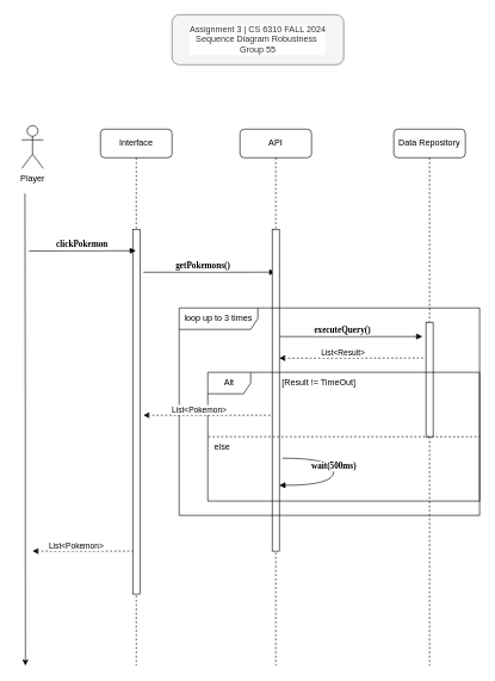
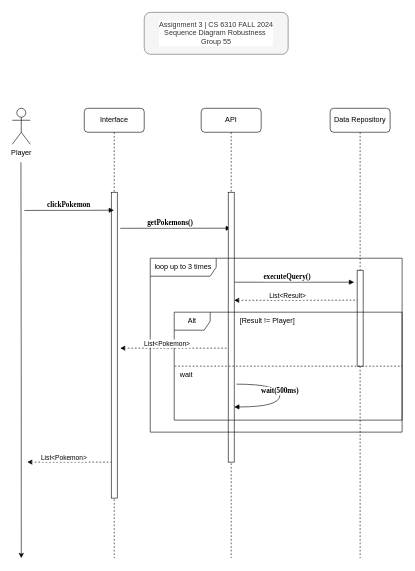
  <mxCell id="0" />
  <mxCell id="1" parent="0" />
- <mxCell id="2" value="&lt;div&gt;Player&lt;/div&gt;" style="shape=umlActor;verticalLabelPosition=bottom;verticalAlign=top;html=1;labelBackgroundColor=default;" vertex="1" parent="1"><mxGeometry x="30" y="175" width="30" height="60" as="geometry" /></mxCell>
+ <mxCell id="2" value="&lt;div&gt;Player&lt;/div&gt;" style="shape=umlActor;verticalLabelPosition=bottom;verticalAlign=top;html=1;labelBackgroundColor=default;" vertex="1" parent="1"><mxGeometry x="20" y="180" width="30" height="60" as="geometry" /></mxCell>
  <mxCell id="3" value="&lt;font face=&quot;Helvetica&quot;&gt;&lt;span style=&quot;background-color: rgb(251, 251, 251);&quot;&gt;Interface&lt;/span&gt;&lt;/font&gt;" style="shape=umlLifeline;perimeter=lifelinePerimeter;whiteSpace=wrap;html=1;container=1;collapsible=0;recursiveResize=0;outlineConnect=0;rounded=1;shadow=0;comic=0;labelBackgroundColor=default;strokeWidth=1;fontFamily=Verdana;fontSize=12;align=center;movable=1;resizable=1;rotatable=1;deletable=1;editable=1;locked=0;connectable=1;" vertex="1" parent="1"><mxGeometry x="140" y="180" width="100" height="750" as="geometry" /></mxCell>
  <mxCell id="4" value="" style="html=1;points=[];perimeter=orthogonalPerimeter;rounded=0;shadow=0;comic=0;labelBackgroundColor=default;strokeWidth=1;fontFamily=Verdana;fontSize=12;align=center;" vertex="1" parent="3"><mxGeometry x="45" y="140" width="10" height="510" as="geometry" /></mxCell>
  <mxCell id="5" value="&lt;font face=&quot;Helvetica&quot;&gt;&lt;span style=&quot;font-size: 11px; text-wrap: wrap;&quot;&gt;List&amp;lt;Pokemon&amp;gt;&lt;/span&gt;&lt;/font&gt;" style="html=1;verticalAlign=bottom;endArrow=none;labelBackgroundColor=default;fontFamily=Verdana;fontSize=12;edgeStyle=elbowEdgeStyle;elbow=vertical;dashed=1;startArrow=classic;startFill=1;endFill=0;" edge="1" parent="3"><mxGeometry x="-0.133" y="-2" relative="1" as="geometry"><mxPoint x="-95" y="590" as="sourcePoint" /><mxPoint x="45" y="590" as="targetPoint" /><mxPoint as="offset" /></mxGeometry></mxCell>
  <mxCell id="6" value="" style="html=1;verticalAlign=bottom;endArrow=block;labelBackgroundColor=default;fontFamily=Verdana;fontSize=12;edgeStyle=elbowEdgeStyle;elbow=vertical;" edge="1" parent="3" target="8"><mxGeometry x="-0.423" relative="1" as="geometry"><mxPoint x="60" y="200.11" as="sourcePoint" /><mxPoint x="210" y="200.76" as="targetPoint" /><mxPoint as="offset" /></mxGeometry></mxCell>
  <mxCell id="7" value="&lt;font face=&quot;Verdana&quot;&gt;&lt;span style=&quot;font-size: 12px;&quot;&gt;&lt;b&gt;getPokemons()&lt;/b&gt;&lt;/span&gt;&lt;/font&gt;" style="edgeLabel;html=1;align=center;verticalAlign=middle;resizable=0;points=[];labelBackgroundColor=default;" vertex="1" connectable="0" parent="6"><mxGeometry x="-0.466" y="1" relative="1" as="geometry"><mxPoint x="34" y="-9" as="offset" /></mxGeometry></mxCell>
  <mxCell id="8" value="&lt;font face=&quot;Helvetica&quot;&gt;&lt;span style=&quot;background-color: rgb(251, 251, 251);&quot;&gt;API&lt;/span&gt;&lt;/font&gt;" style="shape=umlLifeline;perimeter=lifelinePerimeter;whiteSpace=wrap;html=1;container=1;collapsible=0;recursiveResize=0;outlineConnect=0;rounded=1;shadow=0;comic=0;labelBackgroundColor=default;strokeWidth=1;fontFamily=Verdana;fontSize=12;align=center;movable=1;resizable=1;rotatable=1;deletable=1;editable=1;locked=0;connectable=1;" vertex="1" parent="1"><mxGeometry x="335" y="180" width="100" height="750" as="geometry" /></mxCell>
  <mxCell id="9" value="" style="html=1;points=[];perimeter=orthogonalPerimeter;rounded=0;shadow=0;comic=0;labelBackgroundColor=default;strokeWidth=1;fontFamily=Verdana;fontSize=12;align=center;" vertex="1" parent="8"><mxGeometry x="45" y="140" width="10" height="450" as="geometry" /></mxCell>
  <mxCell id="10" value="&lt;font face=&quot;Helvetica&quot;&gt;&lt;span style=&quot;background-color: rgb(251, 251, 251);&quot;&gt;Data Repository&lt;/span&gt;&lt;/font&gt;" style="shape=umlLifeline;perimeter=lifelinePerimeter;whiteSpace=wrap;html=1;container=1;collapsible=0;recursiveResize=0;outlineConnect=0;rounded=1;shadow=0;comic=0;labelBackgroundColor=default;strokeWidth=1;fontFamily=Verdana;fontSize=12;align=center;movable=1;resizable=1;rotatable=1;deletable=1;editable=1;locked=0;connectable=1;" vertex="1" parent="1"><mxGeometry x="550" y="180" width="100" height="750" as="geometry" /></mxCell>
  <mxCell id="11" value="" style="html=1;points=[];perimeter=orthogonalPerimeter;rounded=0;shadow=0;comic=0;labelBackgroundColor=default;strokeWidth=1;fontFamily=Verdana;fontSize=12;align=center;" vertex="1" parent="10"><mxGeometry x="45" y="270" width="10" height="160" as="geometry" /></mxCell>
  <mxCell id="12" style="edgeStyle=orthogonalEdgeStyle;rounded=0;orthogonalLoop=1;jettySize=auto;html=1;labelBackgroundColor=default;" edge="1" parent="1"><mxGeometry relative="1" as="geometry"><mxPoint x="35" y="930" as="targetPoint" /><mxPoint x="34.41" y="270" as="sourcePoint" /></mxGeometry></mxCell>
  <mxCell id="13" value="Assignment 3 | CS 6310 FALL 2024&lt;div&gt;Sequence Diagram Robustness&amp;nbsp;&lt;/div&gt;&lt;div&gt;Group 55&lt;/div&gt;" style="rounded=1;whiteSpace=wrap;html=1;fillColor=#f5f5f5;fontColor=#333333;strokeColor=#666666;labelBackgroundColor=default;" vertex="1" parent="1"><mxGeometry x="240" y="20" width="240" height="70" as="geometry" /></mxCell>
  <mxCell id="14" value="" style="html=1;verticalAlign=bottom;endArrow=block;labelBackgroundColor=default;fontFamily=Verdana;fontSize=12;edgeStyle=elbowEdgeStyle;elbow=vertical;" edge="1" parent="1" target="3"><mxGeometry x="-0.423" relative="1" as="geometry"><mxPoint x="40" y="350.35" as="sourcePoint" /><mxPoint x="170" y="350" as="targetPoint" /><mxPoint as="offset" /></mxGeometry></mxCell>
  <mxCell id="15" value="&lt;font face=&quot;Verdana&quot;&gt;&lt;span style=&quot;font-size: 12px;&quot;&gt;&lt;b&gt;clickPokemon&lt;/b&gt;&lt;/span&gt;&lt;/font&gt;" style="edgeLabel;html=1;align=center;verticalAlign=middle;resizable=0;points=[];labelBackgroundColor=default;" vertex="1" connectable="0" parent="14"><mxGeometry x="-0.466" y="1" relative="1" as="geometry"><mxPoint x="34" y="-9" as="offset" /></mxGeometry></mxCell>
  <mxCell id="16" value="" style="html=1;verticalAlign=bottom;endArrow=block;labelBackgroundColor=default;fontFamily=Verdana;fontSize=12;edgeStyle=elbowEdgeStyle;elbow=vertical;" edge="1" parent="1"><mxGeometry x="-0.423" relative="1" as="geometry"><mxPoint x="390.68" y="470" as="sourcePoint" /><mxPoint x="590" y="470" as="targetPoint" /><mxPoint as="offset" /></mxGeometry></mxCell>
  <mxCell id="17" value="&lt;font face=&quot;Verdana&quot;&gt;&lt;span style=&quot;font-size: 12px;&quot;&gt;&lt;b&gt;executeQuery()&lt;/b&gt;&lt;/span&gt;&lt;/font&gt;" style="edgeLabel;html=1;align=center;verticalAlign=middle;resizable=0;points=[];labelBackgroundColor=default;" vertex="1" connectable="0" parent="16"><mxGeometry x="-0.466" y="1" relative="1" as="geometry"><mxPoint x="34" y="-9" as="offset" /></mxGeometry></mxCell>
  <mxCell id="18" value="loop up to 3 times" style="shape=umlFrame;whiteSpace=wrap;html=1;pointerEvents=0;width=110;height=30;" vertex="1" parent="1"><mxGeometry x="250" y="430" width="420" height="290" as="geometry" /></mxCell>
  <mxCell id="19" value="&lt;b&gt;wait(500ms)&lt;/b&gt;" style="html=1;verticalAlign=bottom;endArrow=block;labelBackgroundColor=default;fontFamily=Verdana;fontSize=12;elbow=vertical;edgeStyle=orthogonalEdgeStyle;curved=1;exitX=0.9;exitY=0.051;exitPerimeter=0;exitDx=0;exitDy=0;" edge="1" parent="1"><mxGeometry relative="1" as="geometry"><mxPoint x="394" y="640" as="sourcePoint" /><mxPoint x="390" y="678" as="targetPoint" /><Array as="points"><mxPoint x="466" y="640" /><mxPoint x="466" y="678" /></Array></mxGeometry></mxCell>
  <mxCell id="20" value="Alt" style="shape=umlFrame;whiteSpace=wrap;html=1;pointerEvents=0;" vertex="1" parent="1"><mxGeometry x="290" y="520" width="380" height="180" as="geometry" /></mxCell>
  <mxCell id="21" value="&lt;font face=&quot;Helvetica&quot;&gt;&lt;span style=&quot;font-size: 11px; text-wrap: wrap;&quot;&gt;List&amp;lt;Result&amp;gt;&lt;/span&gt;&lt;/font&gt;" style="html=1;verticalAlign=bottom;endArrow=none;labelBackgroundColor=default;fontFamily=Verdana;fontSize=12;edgeStyle=elbowEdgeStyle;elbow=vertical;dashed=1;startArrow=classic;startFill=1;endFill=0;" edge="1" parent="1"><mxGeometry x="-0.13" y="-2" relative="1" as="geometry"><mxPoint x="390" y="500.22" as="sourcePoint" /><mxPoint x="595" y="500.26" as="targetPoint" /><mxPoint as="offset" /></mxGeometry></mxCell>
  <mxCell id="22" value="" style="endArrow=none;dashed=1;html=1;rounded=0;exitX=0.002;exitY=0.447;exitDx=0;exitDy=0;exitPerimeter=0;" edge="1" parent="1"><mxGeometry width="50" height="50" relative="1" as="geometry"><mxPoint x="290.76" y="610" as="sourcePoint" /><mxPoint x="670" y="610.07" as="targetPoint" /></mxGeometry></mxCell>
- <mxCell id="23" value="[Result != TimeOut]" style="text;html=1;align=center;verticalAlign=middle;resizable=0;points=[];autosize=1;strokeColor=none;fillColor=none;" vertex="1" parent="1"><mxGeometry x="380" y="520" width="130" height="30" as="geometry" /></mxCell>
- <mxCell id="24" value="else" style="text;html=1;align=center;verticalAlign=middle;resizable=0;points=[];autosize=1;strokeColor=none;fillColor=none;" vertex="1" parent="1"><mxGeometry x="285" y="610" width="50" height="30" as="geometry" /></mxCell>
+ <mxCell id="23" value="[Result != Player]" style="text;html=1;align=center;verticalAlign=middle;resizable=0;points=[];autosize=1;strokeColor=none;fillColor=none;" vertex="1" parent="1"><mxGeometry x="380" y="520" width="130" height="30" as="geometry" /></mxCell>
+ <mxCell id="24" value="wait" style="text;html=1;align=center;verticalAlign=middle;resizable=0;points=[];autosize=1;strokeColor=none;fillColor=none;" vertex="1" parent="1"><mxGeometry x="285" y="610" width="50" height="30" as="geometry" /></mxCell>
  <mxCell id="25" value="&lt;font face=&quot;Helvetica&quot;&gt;&lt;span style=&quot;font-size: 11px; text-wrap: wrap;&quot;&gt;List&amp;lt;Pokemon&amp;gt;&lt;/span&gt;&lt;/font&gt;" style="html=1;verticalAlign=bottom;endArrow=none;labelBackgroundColor=default;fontFamily=Verdana;fontSize=12;edgeStyle=elbowEdgeStyle;elbow=vertical;dashed=1;startArrow=classic;startFill=1;endFill=0;" edge="1" parent="1"><mxGeometry x="-0.133" y="-2" relative="1" as="geometry"><mxPoint x="200" y="580" as="sourcePoint" /><mxPoint x="380" y="580.16" as="targetPoint" /><mxPoint as="offset" /></mxGeometry></mxCell>
